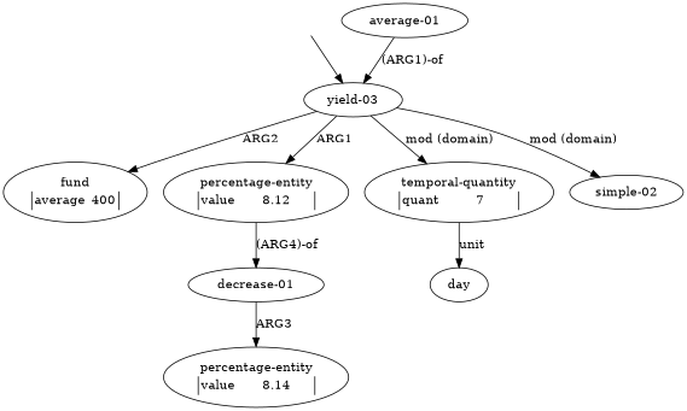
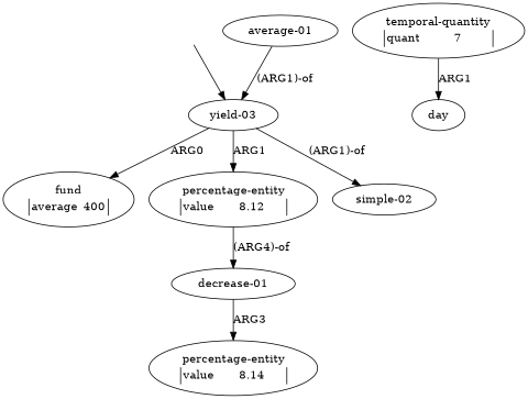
  digraph {
    top [style=invis]
    n2 [label=<<table align="center" border="0" cellspacing="0"><tr><td colspan="2">yield-03</td></tr></table>>]
    n3 [label=<<table align="center" border="0" cellspacing="0"><tr><td colspan="2">fund</td></tr><tr><td sides="l" border="1" align="left">average</td><td sides="r" border="1" align="left">400</td></tr></table>>]
    n4 [label=<<table align="center" border="0" cellspacing="0"><tr><td colspan="2">percentage-entity</td></tr><tr><td sides="l" border="1" align="left">value</td><td sides="r" border="1" align="left">8.12</td></tr></table>>]
    n5 [label=<<table align="center" border="0" cellspacing="0"><tr><td colspan="2">temporal-quantity</td></tr><tr><td sides="l" border="1" align="left">quant</td><td sides="r" border="1" align="left">7</td></tr></table>>]
    n6 [label=<<table align="center" border="0" cellspacing="0"><tr><td colspan="2">simple-02</td></tr></table>>]
    n7 [label=<<table align="center" border="0" cellspacing="0"><tr><td colspan="2">decrease-01</td></tr></table>>]
    n8 [label=<<table align="center" border="0" cellspacing="0"><tr><td colspan="2">day</td></tr></table>>]
    n9 [label=<<table align="center" border="0" cellspacing="0"><tr><td colspan="2">average-01</td></tr></table>>]
    n10 [label=<<table align="center" border="0" cellspacing="0"><tr><td colspan="2">percentage-entity</td></tr><tr><td sides="l" border="1" align="left">value</td><td sides="r" border="1" align="left">8.14</td></tr></table>>]
    top -> n2
-   n2 -> n3 [label=ARG2]
+   n2 -> n3 [label=ARG0]
    n2 -> n4 [label=ARG1]
-   n2 -> n5 [label="mod (domain)"]
-   n2 -> n6 [label="mod (domain)"]
+   n2 -> n6 [label="(ARG1)-of"]
    n4 -> n7 [label="(ARG4)-of"]
-   n5 -> n8 [label=unit]
+   n5 -> n8 [label=ARG1]
    n7 -> n10 [label=ARG3]
    n9 -> n2 [label="(ARG1)-of"]
  }
